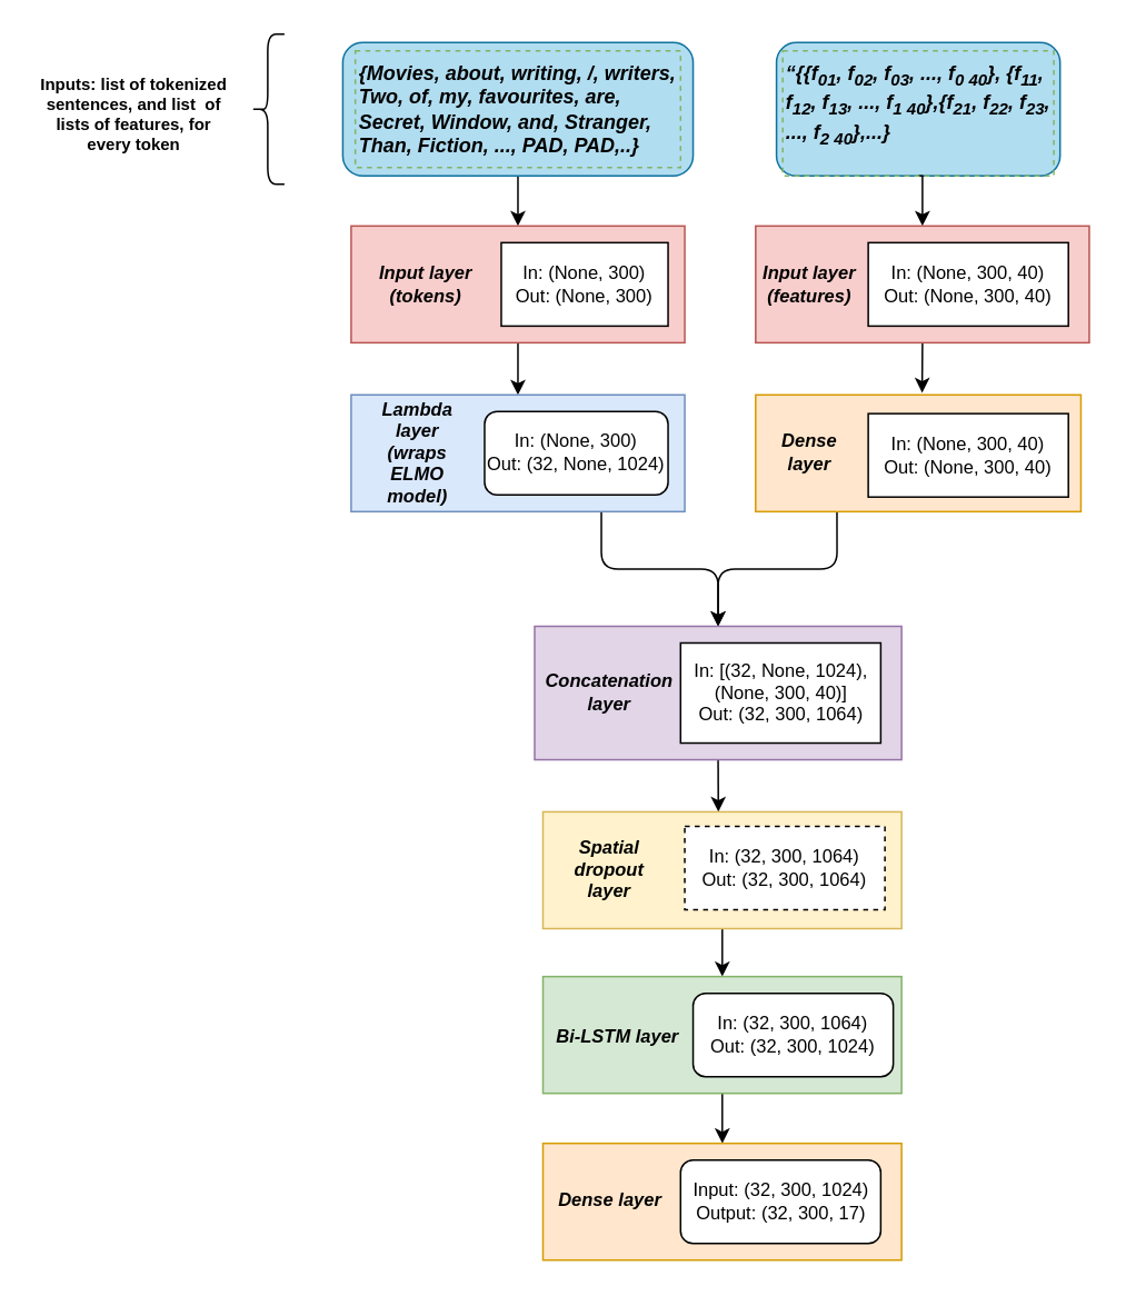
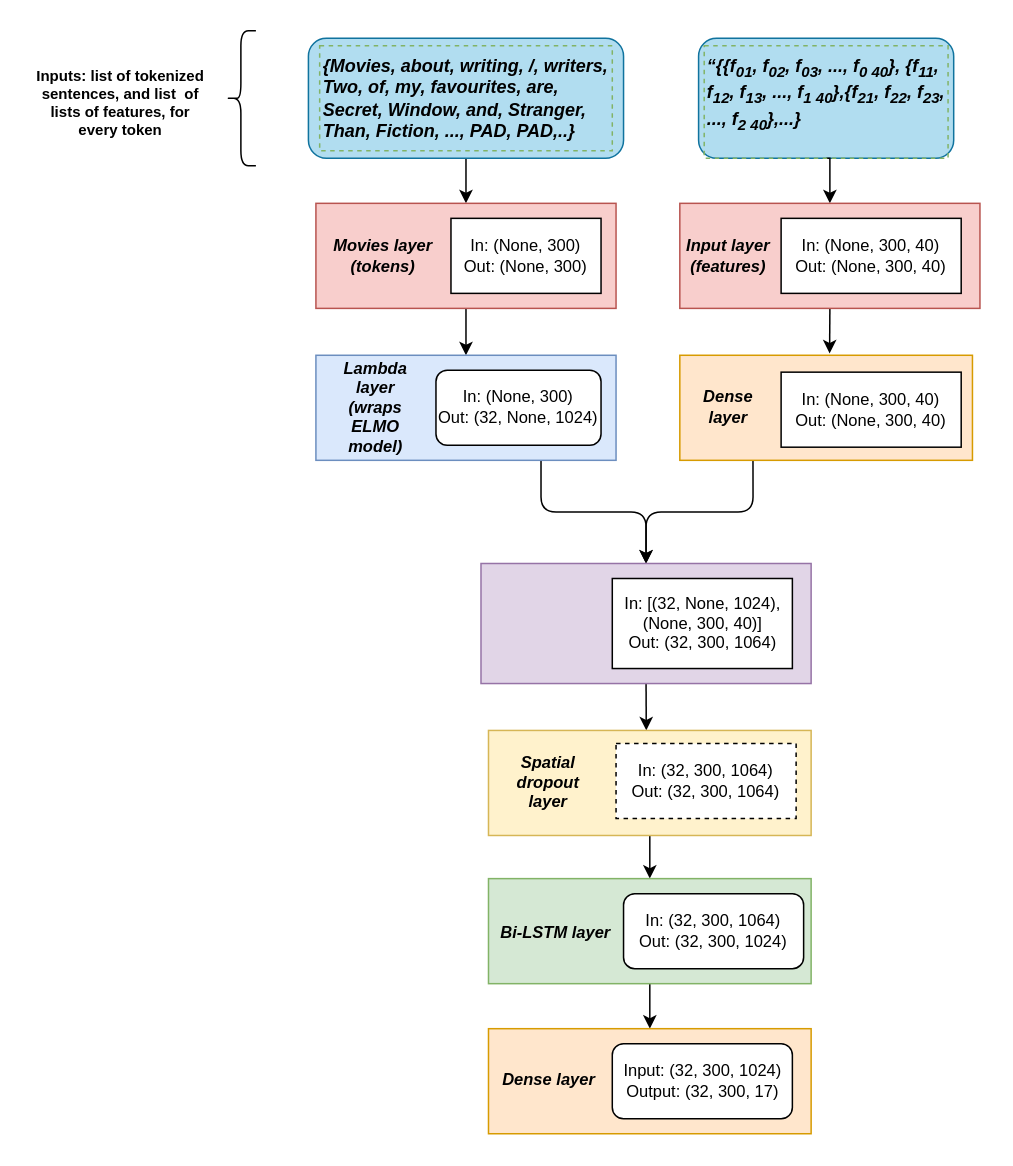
  <mxCell id="0" />
  <mxCell id="1" parent="0" />
  <mxCell id="2" style="edgeStyle=orthogonalEdgeStyle;rounded=0;orthogonalLoop=1;jettySize=auto;html=1;exitX=0.5;exitY=1;exitDx=0;exitDy=0;entryX=0.5;entryY=0;entryDx=0;entryDy=0;" edge="1" parent="1" source="5" target="9"><mxGeometry relative="1" as="geometry" /></mxCell>
  <mxCell id="3" value="" style="rounded=1;whiteSpace=wrap;html=1;fillColor=#b1ddf0;strokeColor=#10739e;" vertex="1" parent="1"><mxGeometry x="465" y="25" width="170" height="80" as="geometry" /></mxCell>
  <mxCell id="4" value="" style="rounded=1;whiteSpace=wrap;html=1;fillColor=#b1ddf0;strokeColor=#10739e;" vertex="1" parent="1"><mxGeometry x="205" y="25" width="210" height="80" as="geometry" /></mxCell>
  <mxCell id="5" value="{Movies, about, writing, /, writers, Two, of, my, favourites, are, Secret, Window, and, Stranger, Than, Fiction, ..., PAD, PAD,..}" style="text;whiteSpace=wrap;html=1;fontStyle=3;fillColor=none;strokeColor=#82b366;rounded=0;dashed=1;" parent="1" vertex="1"><mxGeometry x="212.5" y="30" width="195" height="70" as="geometry" /></mxCell>
  <mxCell id="6" style="edgeStyle=orthogonalEdgeStyle;rounded=0;orthogonalLoop=1;jettySize=auto;html=1;exitX=0.5;exitY=1;exitDx=0;exitDy=0;entryX=0.5;entryY=0;entryDx=0;entryDy=0;" edge="1" parent="1" source="7" target="13"><mxGeometry relative="1" as="geometry" /></mxCell>
  <mxCell id="7" value="“{{f&lt;sub&gt;01&lt;/sub&gt;, f&lt;sub&gt;02&lt;/sub&gt;, f&lt;sub&gt;03&lt;/sub&gt;, ..., f&lt;sub&gt;0 40&lt;/sub&gt;}, {f&lt;sub&gt;11&lt;/sub&gt;, f&lt;sub&gt;12&lt;/sub&gt;, f&lt;sub&gt;13&lt;/sub&gt;, ..., f&lt;sub&gt;1 40&lt;/sub&gt;},{f&lt;sub&gt;21&lt;/sub&gt;, f&lt;sub&gt;22&lt;/sub&gt;, f&lt;sub&gt;23&lt;/sub&gt;, ..., f&lt;sub&gt;2 40&lt;/sub&gt;},...}" style="text;whiteSpace=wrap;html=1;fontStyle=3;rounded=0;fillColor=none;strokeColor=#82b366;dashed=1;" parent="1" vertex="1"><mxGeometry x="468.75" y="30" width="162.5" height="75" as="geometry" /></mxCell>
  <mxCell id="8" style="edgeStyle=orthogonalEdgeStyle;orthogonalLoop=1;jettySize=auto;html=1;exitX=0.5;exitY=1;exitDx=0;exitDy=0;entryX=0.5;entryY=0;entryDx=0;entryDy=0;" parent="1" source="9" target="21" edge="1"><mxGeometry relative="1" as="geometry"><mxPoint x="309.667" y="255" as="targetPoint" /></mxGeometry></mxCell>
  <mxCell id="9" value="" style="rounded=0;whiteSpace=wrap;html=1;fillColor=#f8cecc;strokeColor=#b85450;align=left;" parent="1" vertex="1"><mxGeometry x="210" y="135" width="200" height="70" as="geometry" /></mxCell>
  <mxCell id="10" value="&lt;div style=&quot;font-size: 11px;&quot;&gt;&lt;font style=&quot;font-size: 11px;&quot;&gt;In: (None, 300)&lt;/font&gt;&lt;/div&gt;&lt;div style=&quot;font-size: 11px;&quot;&gt;Out: (None, 300)&lt;br style=&quot;font-size: 11px;&quot;&gt;&lt;/div&gt;" style="rounded=0;whiteSpace=wrap;html=1;fontSize=11;" parent="1" vertex="1"><mxGeometry x="300" y="145" width="100" height="50" as="geometry" /></mxCell>
- <mxCell id="11" value="Input layer (tokens)" style="text;html=1;strokeColor=none;fillColor=none;align=center;verticalAlign=middle;whiteSpace=wrap;rounded=0;fontStyle=3;fontSize=11;" parent="1" vertex="1"><mxGeometry x="220" y="152.5" width="70" height="35" as="geometry" /></mxCell>
+ <mxCell id="11" value="Movies layer (tokens)" style="text;html=1;strokeColor=none;fillColor=none;align=center;verticalAlign=middle;whiteSpace=wrap;rounded=0;fontStyle=3;fontSize=11;" parent="1" vertex="1"><mxGeometry x="220" y="152.5" width="70" height="35" as="geometry" /></mxCell>
  <mxCell id="12" style="edgeStyle=orthogonalEdgeStyle;rounded=0;orthogonalLoop=1;jettySize=auto;html=1;exitX=0.5;exitY=1;exitDx=0;exitDy=0;" edge="1" parent="1" source="13"><mxGeometry relative="1" as="geometry"><mxPoint x="552.304" y="235" as="targetPoint" /></mxGeometry></mxCell>
  <mxCell id="13" value="" style="rounded=0;whiteSpace=wrap;html=1;fillColor=#f8cecc;strokeColor=#b85450;align=left;" parent="1" vertex="1"><mxGeometry x="452.5" y="135" width="200" height="70" as="geometry" /></mxCell>
  <mxCell id="14" value="Input layer (features)" style="text;html=1;strokeColor=none;fillColor=none;align=center;verticalAlign=middle;whiteSpace=wrap;rounded=0;fontStyle=3;fontSize=11;" parent="1" vertex="1"><mxGeometry x="455" y="152.5" width="60" height="35" as="geometry" /></mxCell>
  <mxCell id="15" value="&lt;div style=&quot;font-size: 11px;&quot;&gt;&lt;font style=&quot;font-size: 11px;&quot;&gt;In: (None, 300, 40)&lt;/font&gt;&lt;/div&gt;&lt;div style=&quot;font-size: 11px;&quot;&gt;Out: (None, 300, 40)&lt;br style=&quot;font-size: 11px;&quot;&gt;&lt;/div&gt;" style="rounded=0;whiteSpace=wrap;html=1;fontSize=11;" parent="1" vertex="1"><mxGeometry x="520" y="145" width="120" height="50" as="geometry" /></mxCell>
  <mxCell id="16" style="edgeStyle=orthogonalEdgeStyle;orthogonalLoop=1;jettySize=auto;html=1;exitX=0.25;exitY=1;exitDx=0;exitDy=0;entryX=0.5;entryY=0;entryDx=0;entryDy=0;" parent="1" source="17" target="25" edge="1"><mxGeometry relative="1" as="geometry"><mxPoint x="440" y="425" as="targetPoint" /></mxGeometry></mxCell>
  <mxCell id="17" value="" style="rounded=0;whiteSpace=wrap;html=1;fillColor=#ffe6cc;strokeColor=#d79b00;" parent="1" vertex="1"><mxGeometry x="452.5" y="236.25" width="195" height="70" as="geometry" /></mxCell>
  <mxCell id="18" value="&lt;div style=&quot;font-size: 11px;&quot;&gt;&lt;font style=&quot;font-size: 11px;&quot;&gt;In: (None, 300, 40)&lt;/font&gt;&lt;/div&gt;&lt;div style=&quot;font-size: 11px;&quot;&gt;Out: (None, 300, 40)&lt;br style=&quot;font-size: 11px;&quot;&gt;&lt;/div&gt;" style="rounded=0;whiteSpace=wrap;html=1;fontSize=11;" parent="1" vertex="1"><mxGeometry x="520" y="247.5" width="120" height="50" as="geometry" /></mxCell>
  <mxCell id="19" value="Dense layer" style="text;html=1;strokeColor=none;fillColor=none;align=center;verticalAlign=middle;whiteSpace=wrap;rounded=0;fontStyle=3;fontSize=11;" parent="1" vertex="1"><mxGeometry x="455" y="253.75" width="60" height="35" as="geometry" /></mxCell>
  <mxCell id="20" style="edgeStyle=orthogonalEdgeStyle;orthogonalLoop=1;jettySize=auto;html=1;exitX=0.75;exitY=1;exitDx=0;exitDy=0;entryX=0.5;entryY=0;entryDx=0;entryDy=0;" parent="1" source="21" target="25" edge="1"><mxGeometry relative="1" as="geometry" /></mxCell>
  <mxCell id="21" value="" style="rounded=0;whiteSpace=wrap;html=1;fillColor=#dae8fc;strokeColor=#6c8ebf;" parent="1" vertex="1"><mxGeometry x="210" y="236.25" width="200" height="70" as="geometry" /></mxCell>
  <mxCell id="22" value="Lambda layer (wraps ELMO model)" style="text;html=1;strokeColor=none;fillColor=none;align=center;verticalAlign=middle;whiteSpace=wrap;rounded=0;fontStyle=3;fontSize=11;" parent="1" vertex="1"><mxGeometry x="220" y="245" width="60" height="52.5" as="geometry" /></mxCell>
  <mxCell id="23" value="&lt;div style=&quot;font-size: 11px;&quot;&gt;&lt;font style=&quot;font-size: 11px;&quot;&gt;In: (None, 300)&lt;/font&gt;&lt;/div&gt;&lt;div style=&quot;font-size: 11px;&quot;&gt;Out: (32, None, 1024)&lt;br style=&quot;font-size: 11px;&quot;&gt;&lt;/div&gt;" style="whiteSpace=wrap;html=1;fontSize=11;align=center;rounded=1;" parent="1" vertex="1"><mxGeometry x="290" y="246.25" width="110" height="50" as="geometry" /></mxCell>
  <mxCell id="24" style="edgeStyle=orthogonalEdgeStyle;orthogonalLoop=1;jettySize=auto;html=1;exitX=0.5;exitY=1;exitDx=0;exitDy=0;entryX=0.489;entryY=0;entryDx=0;entryDy=0;entryPerimeter=0;" parent="1" source="25" target="29" edge="1"><mxGeometry relative="1" as="geometry"><mxPoint x="430.2" y="555" as="targetPoint" /></mxGeometry></mxCell>
  <mxCell id="25" value="" style="rounded=0;whiteSpace=wrap;html=1;fillColor=#e1d5e7;strokeColor=#9673a6;" parent="1" vertex="1"><mxGeometry x="320" y="375" width="220" height="80" as="geometry" /></mxCell>
- <mxCell id="26" value="Concatenation layer" style="text;html=1;strokeColor=none;fillColor=none;align=center;verticalAlign=middle;whiteSpace=wrap;rounded=0;fontStyle=3;fontSize=11;" parent="1" vertex="1"><mxGeometry x="330" y="388.75" width="70" height="52.5" as="geometry" /></mxCell>
  <mxCell id="27" value="&lt;div style=&quot;font-size: 11px;&quot;&gt;In: [(32, None, 1024), &lt;br&gt;&lt;/div&gt;&lt;div style=&quot;font-size: 11px;&quot;&gt;(None, 300, 40)]&lt;br&gt;&lt;/div&gt;&lt;div style=&quot;font-size: 11px;&quot;&gt;Out: (32, 300, 1064)&lt;br style=&quot;font-size: 11px;&quot;&gt;&lt;/div&gt;" style="rounded=0;whiteSpace=wrap;html=1;fontSize=11;" parent="1" vertex="1"><mxGeometry x="407.5" y="385" width="120" height="60" as="geometry" /></mxCell>
  <mxCell id="28" style="edgeStyle=orthogonalEdgeStyle;orthogonalLoop=1;jettySize=auto;html=1;exitX=0.5;exitY=1;exitDx=0;exitDy=0;entryX=0.5;entryY=0;entryDx=0;entryDy=0;" parent="1" source="29" target="33" edge="1"><mxGeometry relative="1" as="geometry" /></mxCell>
  <mxCell id="29" value="" style="rounded=0;whiteSpace=wrap;html=1;fillColor=#fff2cc;strokeColor=#d6b656;" parent="1" vertex="1"><mxGeometry x="325" y="486.25" width="215" height="70" as="geometry" /></mxCell>
  <mxCell id="30" value="Spatial dropout layer" style="text;html=1;strokeColor=none;fillColor=none;align=center;verticalAlign=middle;whiteSpace=wrap;rounded=0;fontStyle=3;fontSize=11;" parent="1" vertex="1"><mxGeometry x="330" y="495" width="70" height="52.5" as="geometry" /></mxCell>
  <mxCell id="31" value="&lt;div style=&quot;font-size: 11px;&quot;&gt;In: (32, 300, 1064)&lt;br style=&quot;font-size: 11px;&quot;&gt;&lt;/div&gt;&lt;div style=&quot;font-size: 11px;&quot;&gt;Out: (32, 300, 1064)&lt;br style=&quot;font-size: 11px;&quot;&gt;&lt;/div&gt;" style="rounded=0;whiteSpace=wrap;html=1;fontSize=11;dashed=1;" parent="1" vertex="1"><mxGeometry x="410" y="495" width="120" height="50" as="geometry" /></mxCell>
  <mxCell id="32" style="edgeStyle=orthogonalEdgeStyle;orthogonalLoop=1;jettySize=auto;html=1;exitX=0.5;exitY=1;exitDx=0;exitDy=0;entryX=0.5;entryY=0;entryDx=0;entryDy=0;" parent="1" source="33" target="37" edge="1"><mxGeometry relative="1" as="geometry" /></mxCell>
  <mxCell id="33" value="" style="rounded=0;whiteSpace=wrap;html=1;fillColor=#d5e8d4;strokeColor=#82b366;" parent="1" vertex="1"><mxGeometry x="325" y="585" width="215" height="70" as="geometry" /></mxCell>
  <mxCell id="34" value="Bi-LSTM layer" style="text;html=1;strokeColor=none;fillColor=none;align=center;verticalAlign=middle;whiteSpace=wrap;rounded=0;fontStyle=3;fontSize=11;" parent="1" vertex="1"><mxGeometry x="330" y="595" width="80" height="52.5" as="geometry" /></mxCell>
  <mxCell id="35" style="edgeStyle=orthogonalEdgeStyle;orthogonalLoop=1;jettySize=auto;html=1;exitX=0.5;exitY=1;exitDx=0;exitDy=0;" parent="1" source="31" target="31" edge="1"><mxGeometry relative="1" as="geometry" /></mxCell>
  <mxCell id="36" value="&lt;div style=&quot;font-size: 11px;&quot;&gt;In: (32, 300, 1064)&lt;br style=&quot;font-size: 11px;&quot;&gt;&lt;/div&gt;&lt;div style=&quot;font-size: 11px;&quot;&gt;Out: (32, 300, 1024)&lt;br style=&quot;font-size: 11px;&quot;&gt;&lt;/div&gt;" style="whiteSpace=wrap;html=1;fontSize=11;rounded=1;" parent="1" vertex="1"><mxGeometry x="415" y="595" width="120" height="50" as="geometry" /></mxCell>
  <mxCell id="37" value="" style="rounded=0;whiteSpace=wrap;html=1;fillColor=#ffe6cc;strokeColor=#d79b00;" parent="1" vertex="1"><mxGeometry x="325" y="685" width="215" height="70" as="geometry" /></mxCell>
  <mxCell id="38" value="Dense layer" style="text;html=1;strokeColor=none;fillColor=none;align=center;verticalAlign=middle;whiteSpace=wrap;rounded=0;fontStyle=3;fontSize=11;" parent="1" vertex="1"><mxGeometry x="332.5" y="692.5" width="65" height="52.5" as="geometry" /></mxCell>
  <mxCell id="39" value="&lt;div style=&quot;font-size: 11px;&quot;&gt;Input: (32, 300, 1024)&lt;br style=&quot;font-size: 11px;&quot;&gt;&lt;/div&gt;&lt;div style=&quot;font-size: 11px;&quot;&gt;Output: (32, 300, 17)&lt;br style=&quot;font-size: 11px;&quot;&gt;&lt;/div&gt;" style="whiteSpace=wrap;html=1;fontSize=11;rounded=1;" parent="1" vertex="1"><mxGeometry x="407.5" y="695" width="120" height="50" as="geometry" /></mxCell>
  <mxCell id="40" value="" style="shape=curlyBracket;whiteSpace=wrap;html=1;rounded=1;flipH=1;labelPosition=right;verticalLabelPosition=middle;align=left;verticalAlign=middle;direction=west;" vertex="1" parent="1"><mxGeometry x="150" y="20" width="20" height="90" as="geometry" /></mxCell>
  <mxCell id="41" value="Inputs: list of tokenized sentences, and list&amp;nbsp; of lists of features, for every token" style="text;html=1;strokeColor=none;fillColor=none;align=center;verticalAlign=middle;whiteSpace=wrap;rounded=0;fontStyle=1;fontSize=10;rotation=0;" vertex="1" parent="1"><mxGeometry x="20" y="30" width="120" height="75" as="geometry" /></mxCell>
